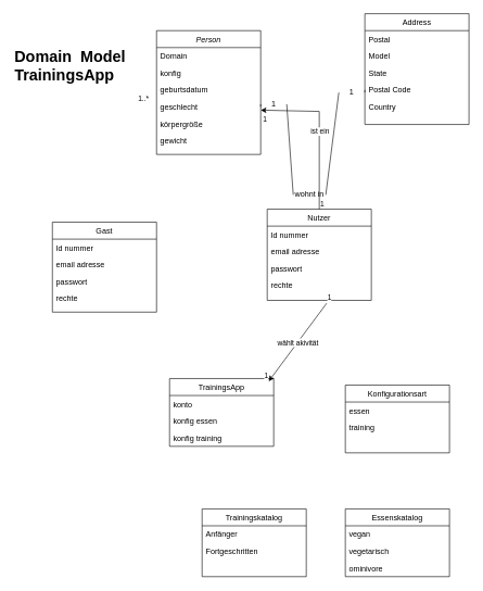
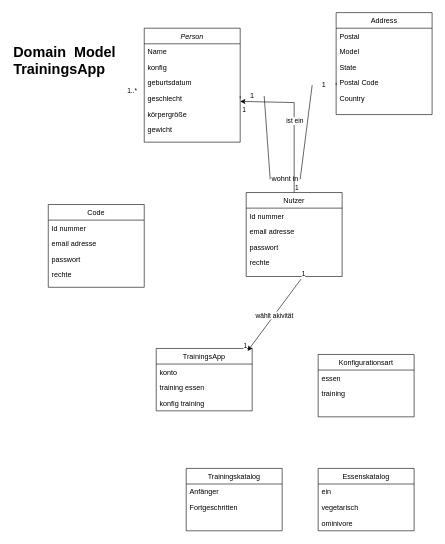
  <mxCell id="0" />
  <mxCell id="1" parent="0" />
  <mxCell id="2" value="Person" style="swimlane;fontStyle=2;align=center;verticalAlign=top;childLayout=stackLayout;horizontal=1;startSize=26;horizontalStack=0;resizeParent=1;resizeLast=0;collapsible=1;marginBottom=0;rounded=0;shadow=0;strokeWidth=1;" parent="1" vertex="1"><mxGeometry x="240" y="46" width="160" height="190" as="geometry"><mxRectangle x="230" y="140" width="160" height="26" as="alternateBounds" /></mxGeometry></mxCell>
- <mxCell id="3" value="Domain" style="text;align=left;verticalAlign=top;spacingLeft=4;spacingRight=4;overflow=hidden;rotatable=0;points=[[0,0.5],[1,0.5]];portConstraint=eastwest;" parent="2" vertex="1"><mxGeometry y="26" width="160" height="26" as="geometry" /></mxCell>
+ <mxCell id="3" value="Name" style="text;align=left;verticalAlign=top;spacingLeft=4;spacingRight=4;overflow=hidden;rotatable=0;points=[[0,0.5],[1,0.5]];portConstraint=eastwest;" parent="2" vertex="1"><mxGeometry y="26" width="160" height="26" as="geometry" /></mxCell>
  <mxCell id="4" value="konfig" style="text;align=left;verticalAlign=top;spacingLeft=4;spacingRight=4;overflow=hidden;rotatable=0;points=[[0,0.5],[1,0.5]];portConstraint=eastwest;rounded=0;shadow=0;html=0;" parent="2" vertex="1"><mxGeometry y="52" width="160" height="26" as="geometry" /></mxCell>
  <mxCell id="5" value="geburtsdatum" style="text;align=left;verticalAlign=top;spacingLeft=4;spacingRight=4;overflow=hidden;rotatable=0;points=[[0,0.5],[1,0.5]];portConstraint=eastwest;rounded=0;shadow=0;html=0;" vertex="1" parent="2"><mxGeometry y="78" width="160" height="26" as="geometry" /></mxCell>
  <mxCell id="6" value="geschlecht" style="text;align=left;verticalAlign=top;spacingLeft=4;spacingRight=4;overflow=hidden;rotatable=0;points=[[0,0.5],[1,0.5]];portConstraint=eastwest;rounded=0;shadow=0;html=0;" parent="2" vertex="1"><mxGeometry y="104" width="160" height="26" as="geometry" /></mxCell>
  <mxCell id="7" value="körpergröße" style="text;align=left;verticalAlign=top;spacingLeft=4;spacingRight=4;overflow=hidden;rotatable=0;points=[[0,0.5],[1,0.5]];portConstraint=eastwest;rounded=0;shadow=0;html=0;" vertex="1" parent="2"><mxGeometry y="130" width="160" height="26" as="geometry" /></mxCell>
  <mxCell id="8" value="gewicht" style="text;align=left;verticalAlign=top;spacingLeft=4;spacingRight=4;overflow=hidden;rotatable=0;points=[[0,0.5],[1,0.5]];portConstraint=eastwest;" parent="2" vertex="1"><mxGeometry y="156" width="160" height="26" as="geometry" /></mxCell>
  <mxCell id="9" value="Nutzer" style="swimlane;fontStyle=0;align=center;verticalAlign=top;childLayout=stackLayout;horizontal=1;startSize=26;horizontalStack=0;resizeParent=1;resizeLast=0;collapsible=1;marginBottom=0;rounded=0;shadow=0;strokeWidth=1;" parent="1" vertex="1"><mxGeometry x="410" y="320" width="160" height="140" as="geometry"><mxRectangle x="130" y="380" width="160" height="26" as="alternateBounds" /></mxGeometry></mxCell>
  <mxCell id="10" value="Id nummer" style="text;align=left;verticalAlign=top;spacingLeft=4;spacingRight=4;overflow=hidden;rotatable=0;points=[[0,0.5],[1,0.5]];portConstraint=eastwest;" parent="9" vertex="1"><mxGeometry y="26" width="160" height="26" as="geometry" /></mxCell>
  <mxCell id="11" value="email adresse" style="text;align=left;verticalAlign=top;spacingLeft=4;spacingRight=4;overflow=hidden;rotatable=0;points=[[0,0.5],[1,0.5]];portConstraint=eastwest;rounded=0;shadow=0;html=0;" parent="9" vertex="1"><mxGeometry y="52" width="160" height="26" as="geometry" /></mxCell>
  <mxCell id="12" value="passwort" style="text;align=left;verticalAlign=top;spacingLeft=4;spacingRight=4;overflow=hidden;rotatable=0;points=[[0,0.5],[1,0.5]];portConstraint=eastwest;rounded=0;shadow=0;html=0;" vertex="1" parent="9"><mxGeometry y="78" width="160" height="26" as="geometry" /></mxCell>
  <mxCell id="13" value="rechte" style="text;align=left;verticalAlign=top;spacingLeft=4;spacingRight=4;overflow=hidden;rotatable=0;points=[[0,0.5],[1,0.5]];portConstraint=eastwest;rounded=0;shadow=0;html=0;" vertex="1" parent="9"><mxGeometry y="104" width="160" height="36" as="geometry" /></mxCell>
  <mxCell id="14" value="TrainingsApp" style="swimlane;fontStyle=0;align=center;verticalAlign=top;childLayout=stackLayout;horizontal=1;startSize=26;horizontalStack=0;resizeParent=1;resizeLast=0;collapsible=1;marginBottom=0;rounded=0;shadow=0;strokeWidth=1;" parent="1" vertex="1"><mxGeometry x="260" y="580" width="160" height="104" as="geometry"><mxRectangle x="340" y="380" width="170" height="26" as="alternateBounds" /></mxGeometry></mxCell>
  <mxCell id="15" value="konto" style="text;align=left;verticalAlign=top;spacingLeft=4;spacingRight=4;overflow=hidden;rotatable=0;points=[[0,0.5],[1,0.5]];portConstraint=eastwest;" parent="14" vertex="1"><mxGeometry y="26" width="160" height="26" as="geometry" /></mxCell>
- <mxCell id="16" value="konfig essen" style="text;align=left;verticalAlign=top;spacingLeft=4;spacingRight=4;overflow=hidden;rotatable=0;points=[[0,0.5],[1,0.5]];portConstraint=eastwest;" vertex="1" parent="14"><mxGeometry y="52" width="160" height="26" as="geometry" /></mxCell>
+ <mxCell id="16" value="training essen" style="text;align=left;verticalAlign=top;spacingLeft=4;spacingRight=4;overflow=hidden;rotatable=0;points=[[0,0.5],[1,0.5]];portConstraint=eastwest;" vertex="1" parent="14"><mxGeometry y="52" width="160" height="26" as="geometry" /></mxCell>
  <mxCell id="17" value="konfig training" style="text;align=left;verticalAlign=top;spacingLeft=4;spacingRight=4;overflow=hidden;rotatable=0;points=[[0,0.5],[1,0.5]];portConstraint=eastwest;" vertex="1" parent="14"><mxGeometry y="78" width="160" height="26" as="geometry" /></mxCell>
  <mxCell id="18" value="Address" style="swimlane;fontStyle=0;align=center;verticalAlign=top;childLayout=stackLayout;horizontal=1;startSize=26;horizontalStack=0;resizeParent=1;resizeLast=0;collapsible=1;marginBottom=0;rounded=0;shadow=0;strokeWidth=1;" parent="1" vertex="1"><mxGeometry x="560" y="20" width="160" height="170" as="geometry"><mxRectangle x="550" y="140" width="160" height="26" as="alternateBounds" /></mxGeometry></mxCell>
  <mxCell id="19" value="Postal" style="text;align=left;verticalAlign=top;spacingLeft=4;spacingRight=4;overflow=hidden;rotatable=0;points=[[0,0.5],[1,0.5]];portConstraint=eastwest;" parent="18" vertex="1"><mxGeometry y="26" width="160" height="26" as="geometry" /></mxCell>
  <mxCell id="20" value="Model" style="text;align=left;verticalAlign=top;spacingLeft=4;spacingRight=4;overflow=hidden;rotatable=0;points=[[0,0.5],[1,0.5]];portConstraint=eastwest;rounded=0;shadow=0;html=0;" parent="18" vertex="1"><mxGeometry y="52" width="160" height="26" as="geometry" /></mxCell>
  <mxCell id="21" value="State" style="text;align=left;verticalAlign=top;spacingLeft=4;spacingRight=4;overflow=hidden;rotatable=0;points=[[0,0.5],[1,0.5]];portConstraint=eastwest;rounded=0;shadow=0;html=0;" parent="18" vertex="1"><mxGeometry y="78" width="160" height="26" as="geometry" /></mxCell>
  <mxCell id="22" value="Postal Code" style="text;align=left;verticalAlign=top;spacingLeft=4;spacingRight=4;overflow=hidden;rotatable=0;points=[[0,0.5],[1,0.5]];portConstraint=eastwest;rounded=0;shadow=0;html=0;" parent="18" vertex="1"><mxGeometry y="104" width="160" height="26" as="geometry" /></mxCell>
  <mxCell id="23" value="Country" style="text;align=left;verticalAlign=top;spacingLeft=4;spacingRight=4;overflow=hidden;rotatable=0;points=[[0,0.5],[1,0.5]];portConstraint=eastwest;rounded=0;shadow=0;html=0;" parent="18" vertex="1"><mxGeometry y="130" width="160" height="26" as="geometry" /></mxCell>
  <mxCell id="24" value="" style="endArrow=none;html=1;rounded=0;entryX=0;entryY=0.5;entryDx=0;entryDy=0;exitX=1;exitY=0.5;exitDx=0;exitDy=0;" edge="1" parent="1" source="34" target="22"><mxGeometry width="50" height="50" relative="1" as="geometry"><mxPoint x="370" y="240" as="sourcePoint" /><mxPoint x="420" y="190" as="targetPoint" /></mxGeometry></mxCell>
  <mxCell id="25" value="&lt;h1 style=&quot;margin-top: 0px;&quot;&gt;Domain&amp;nbsp; Model TrainingsApp&lt;/h1&gt;" style="text;html=1;whiteSpace=wrap;overflow=hidden;rounded=0;" vertex="1" parent="1"><mxGeometry x="20" y="65" width="180" height="120" as="geometry" /></mxCell>
- <mxCell id="26" value="Gast" style="swimlane;fontStyle=0;align=center;verticalAlign=top;childLayout=stackLayout;horizontal=1;startSize=26;horizontalStack=0;resizeParent=1;resizeLast=0;collapsible=1;marginBottom=0;rounded=0;shadow=0;strokeWidth=1;" vertex="1" parent="1"><mxGeometry x="80" y="340" width="160" height="138" as="geometry"><mxRectangle x="130" y="380" width="160" height="26" as="alternateBounds" /></mxGeometry></mxCell>
+ <mxCell id="26" value="Code" style="swimlane;fontStyle=0;align=center;verticalAlign=top;childLayout=stackLayout;horizontal=1;startSize=26;horizontalStack=0;resizeParent=1;resizeLast=0;collapsible=1;marginBottom=0;rounded=0;shadow=0;strokeWidth=1;" vertex="1" parent="1"><mxGeometry x="80" y="340" width="160" height="138" as="geometry"><mxRectangle x="130" y="380" width="160" height="26" as="alternateBounds" /></mxGeometry></mxCell>
  <mxCell id="27" value="Id nummer" style="text;align=left;verticalAlign=top;spacingLeft=4;spacingRight=4;overflow=hidden;rotatable=0;points=[[0,0.5],[1,0.5]];portConstraint=eastwest;" vertex="1" parent="26"><mxGeometry y="26" width="160" height="26" as="geometry" /></mxCell>
  <mxCell id="28" value="email adresse" style="text;align=left;verticalAlign=top;spacingLeft=4;spacingRight=4;overflow=hidden;rotatable=0;points=[[0,0.5],[1,0.5]];portConstraint=eastwest;rounded=0;shadow=0;html=0;" vertex="1" parent="26"><mxGeometry y="52" width="160" height="26" as="geometry" /></mxCell>
  <mxCell id="29" value="passwort" style="text;align=left;verticalAlign=top;spacingLeft=4;spacingRight=4;overflow=hidden;rotatable=0;points=[[0,0.5],[1,0.5]];portConstraint=eastwest;rounded=0;shadow=0;html=0;" vertex="1" parent="26"><mxGeometry y="78" width="160" height="26" as="geometry" /></mxCell>
  <mxCell id="30" value="rechte" style="text;align=left;verticalAlign=top;spacingLeft=4;spacingRight=4;overflow=hidden;rotatable=0;points=[[0,0.5],[1,0.5]];portConstraint=eastwest;rounded=0;shadow=0;html=0;" vertex="1" parent="26"><mxGeometry y="104" width="160" height="26" as="geometry" /></mxCell>
  <mxCell id="31" value="" style="endArrow=none;html=1;rounded=0;entryX=0;entryY=0.5;entryDx=0;entryDy=0;exitX=1;exitY=0.5;exitDx=0;exitDy=0;" edge="1" parent="1" source="6" target="32"><mxGeometry width="50" height="50" relative="1" as="geometry"><mxPoint x="400" y="163" as="sourcePoint" /><mxPoint x="560" y="137" as="targetPoint" /></mxGeometry></mxCell>
  <mxCell id="32" value="1" style="text;html=1;align=center;verticalAlign=middle;whiteSpace=wrap;rounded=0;" vertex="1" parent="1"><mxGeometry x="400" y="150" width="40" height="18" as="geometry" /></mxCell>
  <mxCell id="33" value="" style="endArrow=none;html=1;rounded=0;entryX=0;entryY=0.5;entryDx=0;entryDy=0;exitX=1;exitY=0.5;exitDx=0;exitDy=0;" edge="1" parent="1" source="36" target="34"><mxGeometry width="50" height="50" relative="1" as="geometry"><mxPoint x="440" y="159" as="sourcePoint" /><mxPoint x="560" y="137" as="targetPoint" /></mxGeometry></mxCell>
  <mxCell id="34" value="1" style="text;html=1;align=center;verticalAlign=middle;whiteSpace=wrap;rounded=0;" vertex="1" parent="1"><mxGeometry x="520" y="132" width="40" height="18" as="geometry" /></mxCell>
  <mxCell id="35" value="" style="endArrow=none;html=1;rounded=0;entryX=0;entryY=0.5;entryDx=0;entryDy=0;exitX=1;exitY=0.5;exitDx=0;exitDy=0;" edge="1" parent="1" source="32" target="36"><mxGeometry width="50" height="50" relative="1" as="geometry"><mxPoint x="440" y="159" as="sourcePoint" /><mxPoint x="520" y="141" as="targetPoint" /></mxGeometry></mxCell>
  <mxCell id="36" value="wohnt in" style="text;html=1;align=center;verticalAlign=middle;whiteSpace=wrap;rounded=0;" vertex="1" parent="1"><mxGeometry x="450" y="288" width="50" height="20" as="geometry" /></mxCell>
  <mxCell id="37" value="Konfigurationsart" style="swimlane;fontStyle=0;align=center;verticalAlign=top;childLayout=stackLayout;horizontal=1;startSize=26;horizontalStack=0;resizeParent=1;resizeLast=0;collapsible=1;marginBottom=0;rounded=0;shadow=0;strokeWidth=1;" vertex="1" parent="1"><mxGeometry x="530" y="590" width="160" height="104" as="geometry"><mxRectangle x="340" y="380" width="170" height="26" as="alternateBounds" /></mxGeometry></mxCell>
  <mxCell id="38" value="essen" style="text;align=left;verticalAlign=top;spacingLeft=4;spacingRight=4;overflow=hidden;rotatable=0;points=[[0,0.5],[1,0.5]];portConstraint=eastwest;" vertex="1" parent="37"><mxGeometry y="26" width="160" height="26" as="geometry" /></mxCell>
  <mxCell id="39" value="training" style="text;align=left;verticalAlign=top;spacingLeft=4;spacingRight=4;overflow=hidden;rotatable=0;points=[[0,0.5],[1,0.5]];portConstraint=eastwest;" vertex="1" parent="37"><mxGeometry y="52" width="160" height="26" as="geometry" /></mxCell>
  <mxCell id="40" value="1..*" style="edgeLabel;resizable=0;html=1;;align=left;verticalAlign=bottom;" connectable="0" vertex="1" parent="1"><mxGeometry x="210" y="158" as="geometry" /></mxCell>
  <mxCell id="41" value="" style="endArrow=classic;html=1;rounded=0;exitX=0.5;exitY=0;exitDx=0;exitDy=0;entryX=0;entryY=1;entryDx=0;entryDy=0;" edge="1" parent="1" source="9" target="32"><mxGeometry relative="1" as="geometry"><mxPoint x="310" y="220" as="sourcePoint" /><mxPoint x="470" y="220" as="targetPoint" /><Array as="points"><mxPoint x="490" y="170" /></Array></mxGeometry></mxCell>
  <mxCell id="42" value="ist ein" style="edgeLabel;resizable=0;html=1;;align=center;verticalAlign=middle;" connectable="0" vertex="1" parent="41"><mxGeometry relative="1" as="geometry" /></mxCell>
  <mxCell id="43" value="1" style="edgeLabel;resizable=0;html=1;;align=left;verticalAlign=bottom;" connectable="0" vertex="1" parent="41"><mxGeometry x="-1" relative="1" as="geometry" /></mxCell>
  <mxCell id="44" value="1" style="edgeLabel;resizable=0;html=1;;align=right;verticalAlign=bottom;" connectable="0" vertex="1" parent="41"><mxGeometry x="1" relative="1" as="geometry"><mxPoint x="10" y="22" as="offset" /></mxGeometry></mxCell>
  <mxCell id="45" value="" style="endArrow=classic;html=1;rounded=0;exitX=0.571;exitY=1.123;exitDx=0;exitDy=0;entryX=0.952;entryY=0.04;entryDx=0;entryDy=0;exitPerimeter=0;entryPerimeter=0;" edge="1" parent="1" source="13" target="14"><mxGeometry relative="1" as="geometry"><mxPoint x="170" y="488" as="sourcePoint" /><mxPoint x="280" y="680" as="targetPoint" /></mxGeometry></mxCell>
  <mxCell id="46" value="wählt akivität" style="edgeLabel;resizable=0;html=1;;align=center;verticalAlign=middle;" connectable="0" vertex="1" parent="45"><mxGeometry relative="1" as="geometry" /></mxCell>
  <mxCell id="47" value="1" style="edgeLabel;resizable=0;html=1;;align=left;verticalAlign=bottom;" connectable="0" vertex="1" parent="45"><mxGeometry x="-1" relative="1" as="geometry" /></mxCell>
  <mxCell id="48" value="1" style="edgeLabel;resizable=0;html=1;;align=right;verticalAlign=bottom;" connectable="0" vertex="1" parent="45"><mxGeometry x="1" relative="1" as="geometry" /></mxCell>
  <mxCell id="49" value="Essenskatalog" style="swimlane;fontStyle=0;align=center;verticalAlign=top;childLayout=stackLayout;horizontal=1;startSize=26;horizontalStack=0;resizeParent=1;resizeLast=0;collapsible=1;marginBottom=0;rounded=0;shadow=0;strokeWidth=1;" vertex="1" parent="1"><mxGeometry x="530" y="780" width="160" height="104" as="geometry"><mxRectangle x="340" y="380" width="170" height="26" as="alternateBounds" /></mxGeometry></mxCell>
- <mxCell id="50" value="vegan" style="text;align=left;verticalAlign=top;spacingLeft=4;spacingRight=4;overflow=hidden;rotatable=0;points=[[0,0.5],[1,0.5]];portConstraint=eastwest;" vertex="1" parent="49"><mxGeometry y="26" width="160" height="26" as="geometry" /></mxCell>
+ <mxCell id="50" value="ein" style="text;align=left;verticalAlign=top;spacingLeft=4;spacingRight=4;overflow=hidden;rotatable=0;points=[[0,0.5],[1,0.5]];portConstraint=eastwest;" vertex="1" parent="49"><mxGeometry y="26" width="160" height="26" as="geometry" /></mxCell>
  <mxCell id="51" value="vegetarisch" style="text;align=left;verticalAlign=top;spacingLeft=4;spacingRight=4;overflow=hidden;rotatable=0;points=[[0,0.5],[1,0.5]];portConstraint=eastwest;" vertex="1" parent="49"><mxGeometry y="52" width="160" height="26" as="geometry" /></mxCell>
  <mxCell id="52" value="ominivore" style="text;align=left;verticalAlign=top;spacingLeft=4;spacingRight=4;overflow=hidden;rotatable=0;points=[[0,0.5],[1,0.5]];portConstraint=eastwest;" vertex="1" parent="49"><mxGeometry y="78" width="160" height="26" as="geometry" /></mxCell>
  <mxCell id="53" value="Trainingskatalog" style="swimlane;fontStyle=0;align=center;verticalAlign=top;childLayout=stackLayout;horizontal=1;startSize=26;horizontalStack=0;resizeParent=1;resizeLast=0;collapsible=1;marginBottom=0;rounded=0;shadow=0;strokeWidth=1;" vertex="1" parent="1"><mxGeometry x="310" y="780" width="160" height="104" as="geometry"><mxRectangle x="340" y="380" width="170" height="26" as="alternateBounds" /></mxGeometry></mxCell>
  <mxCell id="54" value="Anfänger" style="text;align=left;verticalAlign=top;spacingLeft=4;spacingRight=4;overflow=hidden;rotatable=0;points=[[0,0.5],[1,0.5]];portConstraint=eastwest;" vertex="1" parent="53"><mxGeometry y="26" width="160" height="26" as="geometry" /></mxCell>
  <mxCell id="55" value="Fortgeschritten" style="text;align=left;verticalAlign=top;spacingLeft=4;spacingRight=4;overflow=hidden;rotatable=0;points=[[0,0.5],[1,0.5]];portConstraint=eastwest;" vertex="1" parent="53"><mxGeometry y="52" width="160" height="26" as="geometry" /></mxCell>
